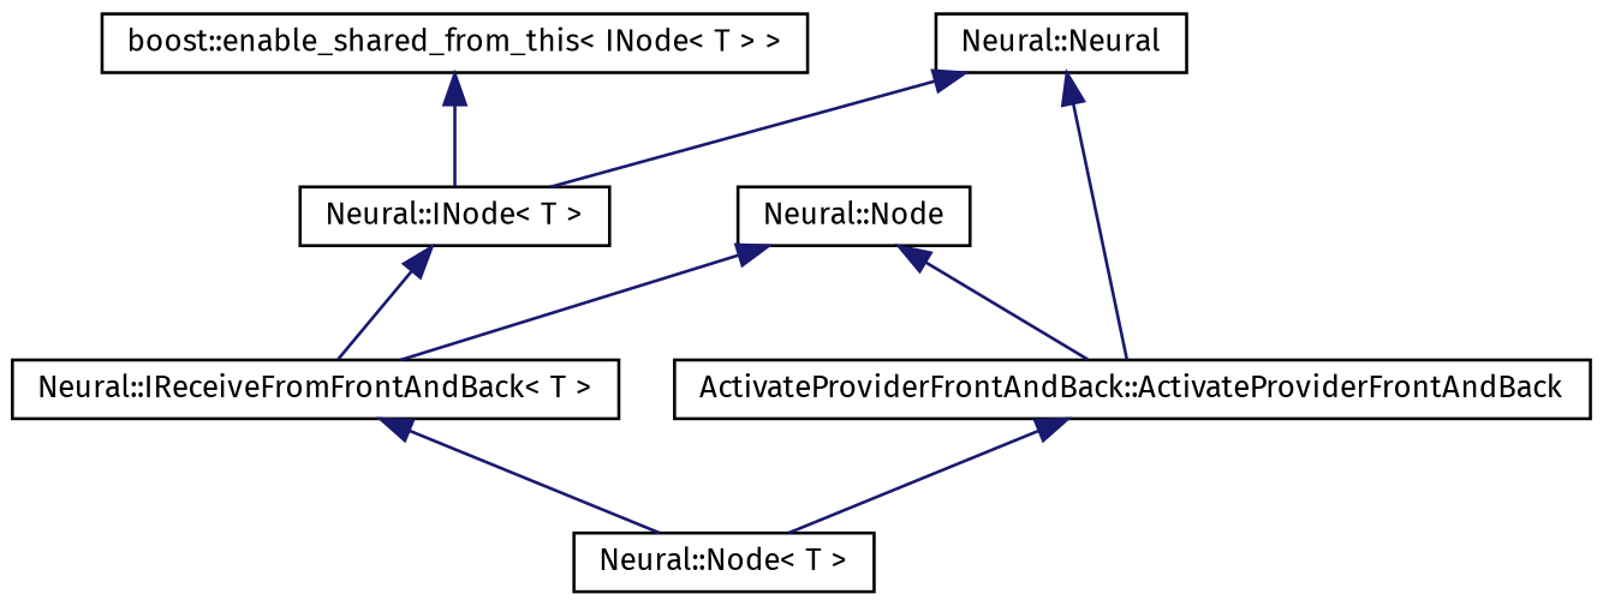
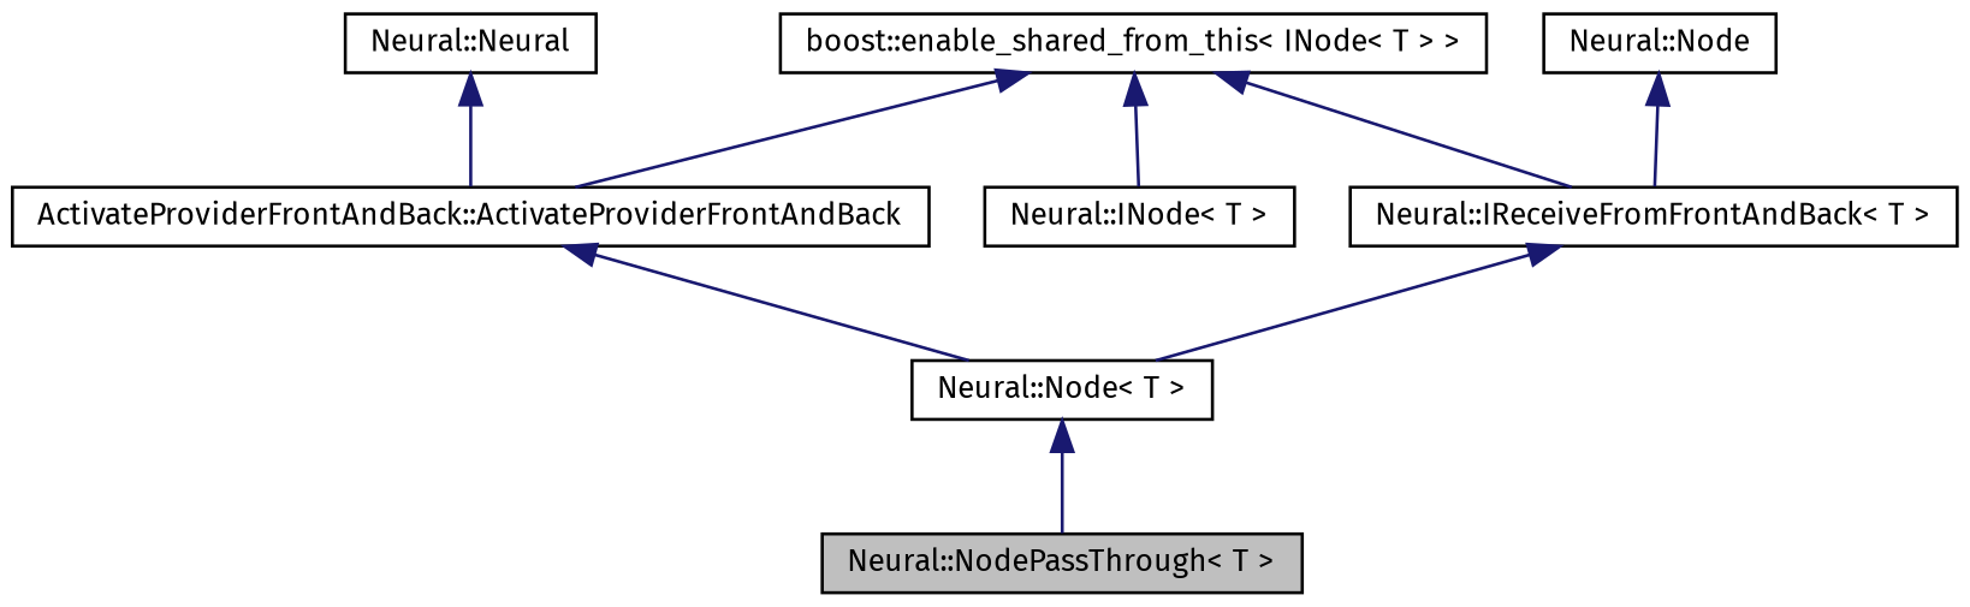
  digraph {
    fontname="Fira Sans"
    node [color=black fillcolor=white fontname="Fira Sans" fontsize=10 shape=record style=filled]
    edge [color=midnightblue dir=back fontname="Fira Sans" fontsize=10 labelfontname=Helvetica labelfontsize=10 style=solid]
+   n1 [fillcolor=grey75 fontcolor=black height=0.2 label="Neural::NodePassThrough\< T \>" width=0.4]
    n2 [height=0.2 label="Neural::Node\< T \>" width=0.4]
    n3 [height=0.2 label="Neural::IReceiveFromFrontAndBack\< T \>" width=0.4]
    n4 [height=0.2 label="Neural::INode\< T \>" width=0.4]
    n5 [height=0.2 label="boost::enable_shared_from_this\< INode\< T \> \>" width=0.4]
    n6 [height=0.2 label="Neural::Neural" width=0.4]
    n7 [height=0.2 label="ActivateProviderFrontAndBack::ActivateProviderFrontAndBack" width=0.4]
    n8 [height=0.2 label="Neural::Node" width=0.4]
+   n2 -> n1
    n3 -> n2
-   n4 -> n3
+   n5 -> n3
    n5 -> n4
-   n6 -> n4
    n6 -> n7
    n7 -> n2
    n8 -> n3
-   n8 -> n7
+   n5 -> n7
  }
